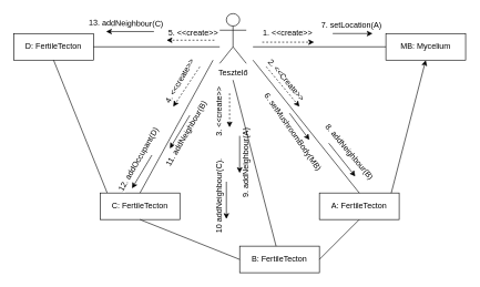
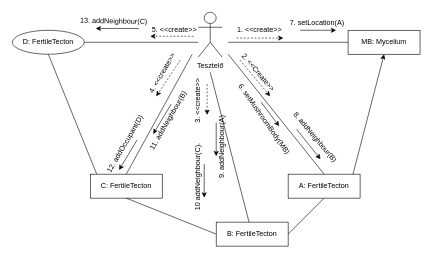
  <mxCell id="0" />
  <mxCell id="1" parent="0" />
  <mxCell id="2" value="C: FertileTecton" style="html=1;whiteSpace=wrap;" parent="1" vertex="1"><mxGeometry x="150" y="290" width="120" height="40" as="geometry" /></mxCell>
  <mxCell id="3" value="A: FertileTecton" style="html=1;whiteSpace=wrap;" parent="1" vertex="1"><mxGeometry x="480" y="290" width="120" height="40" as="geometry" /></mxCell>
  <mxCell id="4" value="MB: Mycelium" style="html=1;whiteSpace=wrap;" parent="1" vertex="1"><mxGeometry x="580" y="50" width="120" height="40" as="geometry" /></mxCell>
  <mxCell id="5" value="" style="endArrow=none;html=1;rounded=0;exitX=0.5;exitY=0;exitDx=0;exitDy=0;entryX=0.25;entryY=1;entryDx=0;entryDy=0;" parent="1" source="2" edge="1"><mxGeometry width="50" height="50" relative="1" as="geometry"><mxPoint x="290" y="140" as="sourcePoint" /><mxPoint x="320" y="90" as="targetPoint" /></mxGeometry></mxCell>
  <mxCell id="6" value="" style="endArrow=none;html=1;rounded=0;entryX=0.75;entryY=1;entryDx=0;entryDy=0;exitX=0.5;exitY=0;exitDx=0;exitDy=0;" parent="1" source="3" edge="1"><mxGeometry width="50" height="50" relative="1" as="geometry"><mxPoint x="310" y="140" as="sourcePoint" /><mxPoint x="380" y="90" as="targetPoint" /></mxGeometry></mxCell>
  <mxCell id="7" value="" style="endArrow=none;html=1;rounded=0;exitX=0;exitY=0.75;exitDx=0;exitDy=0;" parent="1" edge="1"><mxGeometry width="50" height="50" relative="1" as="geometry"><mxPoint x="580" y="70" as="sourcePoint" /><mxPoint x="380" y="70" as="targetPoint" /></mxGeometry></mxCell>
  <mxCell id="8" value="" style="endArrow=classic;html=1;rounded=0;dashed=1;" parent="1" edge="1"><mxGeometry width="50" height="50" relative="1" as="geometry"><mxPoint x="300" y="100" as="sourcePoint" /><mxPoint x="260" y="160" as="targetPoint" /></mxGeometry></mxCell>
  <mxCell id="9" value="4. &amp;lt;&amp;lt;create&amp;gt;&amp;gt;" style="text;html=1;align=center;verticalAlign=middle;resizable=0;points=[];autosize=1;strokeColor=none;fillColor=none;fontSize=12;rotation=-60;" parent="1" vertex="1"><mxGeometry x="220" y="107" width="100" height="30" as="geometry" /></mxCell>
  <mxCell id="10" value="" style="endArrow=classic;html=1;rounded=0;dashed=1;" parent="1" edge="1"><mxGeometry width="50" height="50" relative="1" as="geometry"><mxPoint x="400" y="100" as="sourcePoint" /><mxPoint x="450" y="160" as="targetPoint" /></mxGeometry></mxCell>
  <mxCell id="11" value="2. &amp;lt;&amp;lt;Create&amp;gt;&amp;gt;" style="text;html=1;align=center;verticalAlign=middle;resizable=0;points=[];autosize=1;strokeColor=none;fillColor=none;fontSize=12;rotation=50;" parent="1" vertex="1"><mxGeometry x="380" y="105" width="100" height="30" as="geometry" /></mxCell>
  <mxCell id="12" value="" style="endArrow=classic;html=1;rounded=0;dashed=1;" parent="1" edge="1"><mxGeometry width="50" height="50" relative="1" as="geometry"><mxPoint x="394" y="63" as="sourcePoint" /><mxPoint x="472" y="63" as="targetPoint" /></mxGeometry></mxCell>
  <mxCell id="13" value="1. &amp;lt;&amp;lt;create&amp;gt;&amp;gt;" style="text;html=1;align=center;verticalAlign=middle;resizable=0;points=[];autosize=1;strokeColor=none;fillColor=none;" parent="1" vertex="1"><mxGeometry x="382" y="35" width="100" height="30" as="geometry" /></mxCell>
  <mxCell id="14" value="" style="endArrow=classic;html=1;rounded=0;exitX=0.901;exitY=0.002;exitDx=0;exitDy=0;entryX=0.5;entryY=1;entryDx=0;entryDy=0;exitPerimeter=0;" parent="1" source="3" target="4" edge="1"><mxGeometry width="50" height="50" relative="1" as="geometry"><mxPoint x="500" y="190" as="sourcePoint" /><mxPoint x="550" y="140" as="targetPoint" /></mxGeometry></mxCell>
  <mxCell id="15" value="" style="endArrow=classic;html=1;rounded=0;" parent="1" edge="1"><mxGeometry width="50" height="50" relative="1" as="geometry"><mxPoint x="494" y="215" as="sourcePoint" /><mxPoint x="534" y="265" as="targetPoint" /></mxGeometry></mxCell>
  <mxCell id="16" value="&lt;span&gt;8. addNeighbour(B)&lt;/span&gt;" style="text;html=1;align=center;verticalAlign=middle;resizable=0;points=[];autosize=1;strokeColor=none;fillColor=none;fontSize=12;rotation=50;labelBackgroundColor=default;" parent="1" vertex="1"><mxGeometry x="460" y="213" width="130" height="30" as="geometry" /></mxCell>
  <mxCell id="17" value="" style="endArrow=classic;html=1;rounded=0;" parent="1" edge="1"><mxGeometry width="50" height="50" relative="1" as="geometry"><mxPoint x="228" y="233" as="sourcePoint" /><mxPoint x="198" y="283" as="targetPoint" /></mxGeometry></mxCell>
  <mxCell id="18" value="&lt;span style=&quot;background-color: light-dark(#ffffff, var(--ge-dark-color, #121212));&quot;&gt;12. addOccupant(D)&lt;/span&gt;" style="text;html=1;align=center;verticalAlign=middle;resizable=0;points=[];autosize=1;strokeColor=none;fillColor=none;fontSize=12;rotation=-60;" parent="1" vertex="1"><mxGeometry x="143" y="225" width="130" height="30" as="geometry" /></mxCell>
  <mxCell id="19" value="" style="endArrow=classic;html=1;rounded=0;" parent="1" edge="1"><mxGeometry width="50" height="50" relative="1" as="geometry"><mxPoint x="500" y="50" as="sourcePoint" /><mxPoint x="560" y="50" as="targetPoint" /></mxGeometry></mxCell>
  <mxCell id="20" value="7. setLocation(A)" style="text;html=1;align=center;verticalAlign=middle;resizable=0;points=[];autosize=1;strokeColor=none;fillColor=none;" parent="1" vertex="1"><mxGeometry x="473" y="22" width="110" height="30" as="geometry" /></mxCell>
  <mxCell id="21" value="Tesztelő" style="shape=umlActor;verticalLabelPosition=bottom;verticalAlign=top;html=1;" parent="1" vertex="1"><mxGeometry x="330" y="20" width="40" height="75" as="geometry" /></mxCell>
  <mxCell id="22" value="B: FertileTecton" style="html=1;whiteSpace=wrap;" parent="1" vertex="1"><mxGeometry x="360" y="370" width="120" height="40" as="geometry" /></mxCell>
  <mxCell id="23" value="" style="endArrow=none;html=1;rounded=0;" parent="1" source="22" edge="1"><mxGeometry width="50" height="50" relative="1" as="geometry"><mxPoint x="300" y="170" as="sourcePoint" /><mxPoint x="350" y="120" as="targetPoint" /></mxGeometry></mxCell>
  <mxCell id="24" value="" style="endArrow=none;html=1;rounded=0;entryX=0.5;entryY=1;entryDx=0;entryDy=0;exitX=0;exitY=0.5;exitDx=0;exitDy=0;" parent="1" source="22" target="2" edge="1"><mxGeometry width="50" height="50" relative="1" as="geometry"><mxPoint x="190" y="380" as="sourcePoint" /><mxPoint x="240" y="330" as="targetPoint" /></mxGeometry></mxCell>
  <mxCell id="25" value="" style="endArrow=none;html=1;rounded=0;exitX=1;exitY=0.5;exitDx=0;exitDy=0;" parent="1" source="22" edge="1"><mxGeometry width="50" height="50" relative="1" as="geometry"><mxPoint x="490" y="380" as="sourcePoint" /><mxPoint x="540" y="330" as="targetPoint" /></mxGeometry></mxCell>
  <mxCell id="26" value="&lt;span style=&quot;background-color: transparent; color: light-dark(rgb(0, 0, 0), rgb(255, 255, 255));&quot;&gt;3. &amp;lt;&amp;lt;create&amp;gt;&amp;gt;&lt;/span&gt;" style="text;html=1;align=center;verticalAlign=middle;resizable=0;points=[];autosize=1;strokeColor=none;fillColor=none;rotation=-90;fontSize=12;" parent="1" vertex="1"><mxGeometry x="280" y="153" width="100" height="30" as="geometry" /></mxCell>
  <mxCell id="27" value="" style="endArrow=classic;html=1;rounded=0;entryX=0.268;entryY=0.995;entryDx=0;entryDy=0;entryPerimeter=0;dashed=1;exitX=0.78;exitY=0.995;exitDx=0;exitDy=0;exitPerimeter=0;" parent="1" source="26" target="26" edge="1"><mxGeometry width="50" height="50" relative="1" as="geometry"><mxPoint x="340" y="145" as="sourcePoint" /><mxPoint x="390" y="95" as="targetPoint" /></mxGeometry></mxCell>
  <mxCell id="28" value="&lt;span style=&quot;background-color: transparent; color: light-dark(rgb(0, 0, 0), rgb(255, 255, 255));&quot;&gt;9. addNeighbour(A)&lt;/span&gt;" style="text;html=1;align=center;verticalAlign=middle;resizable=0;points=[];autosize=1;strokeColor=none;fillColor=none;rotation=-90;fontSize=12;" parent="1" vertex="1"><mxGeometry x="305" y="230" width="130" height="30" as="geometry" /></mxCell>
  <mxCell id="29" value="10 addNeighbour(C)." style="text;html=1;align=center;verticalAlign=middle;resizable=0;points=[];autosize=1;strokeColor=none;fillColor=none;rotation=-90;fontSize=12;" parent="1" vertex="1"><mxGeometry x="259" y="280" width="140" height="30" as="geometry" /></mxCell>
  <mxCell id="30" value="" style="endArrow=classic;html=1;rounded=0;entryX=0.268;entryY=0.995;entryDx=0;entryDy=0;entryPerimeter=0;" parent="1" edge="1"><mxGeometry width="50" height="50" relative="1" as="geometry"><mxPoint x="340" y="273" as="sourcePoint" /><mxPoint x="340" y="329" as="targetPoint" /></mxGeometry></mxCell>
  <mxCell id="31" value="" style="endArrow=classic;html=1;rounded=0;entryX=0.268;entryY=0.995;entryDx=0;entryDy=0;entryPerimeter=0;" parent="1" edge="1"><mxGeometry width="50" height="50" relative="1" as="geometry"><mxPoint x="360" y="204" as="sourcePoint" /><mxPoint x="360" y="260" as="targetPoint" /></mxGeometry></mxCell>
  <mxCell id="32" value="" style="endArrow=classic;html=1;rounded=0;" parent="1" edge="1"><mxGeometry width="50" height="50" relative="1" as="geometry"><mxPoint x="285" y="173" as="sourcePoint" /><mxPoint x="255" y="223" as="targetPoint" /></mxGeometry></mxCell>
  <mxCell id="33" value="&lt;span style=&quot;background-color: light-dark(#ffffff, var(--ge-dark-color, #121212));&quot;&gt;11&lt;/span&gt;&lt;span style=&quot;background-color: light-dark(#ffffff, var(--ge-dark-color, #121212)); color: light-dark(rgb(0, 0, 0), rgb(255, 255, 255));&quot;&gt;. addNeighbour(B)&lt;/span&gt;" style="text;html=1;align=center;verticalAlign=middle;resizable=0;points=[];autosize=1;strokeColor=none;fillColor=none;fontSize=12;rotation=-60;" parent="1" vertex="1"><mxGeometry x="215" y="186" width="130" height="30" as="geometry" /></mxCell>
  <mxCell id="34" value="" style="endArrow=classic;html=1;rounded=0;" parent="1" edge="1"><mxGeometry width="50" height="50" relative="1" as="geometry"><mxPoint x="435" y="170" as="sourcePoint" /><mxPoint x="465" y="210" as="targetPoint" /></mxGeometry></mxCell>
  <mxCell id="35" value="&lt;span&gt;6. setMushroomBody(MB)&lt;/span&gt;" style="text;html=1;align=center;verticalAlign=middle;resizable=0;points=[];autosize=1;strokeColor=none;fillColor=none;fontSize=12;rotation=55;labelBackgroundColor=default;" parent="1" vertex="1"><mxGeometry x="360" y="183" width="160" height="30" as="geometry" /></mxCell>
- <mxCell id="36" value="D: FertileTecton" style="html=1;whiteSpace=wrap;" parent="1" vertex="1"><mxGeometry x="20" y="50" width="120" height="40" as="geometry" /></mxCell>
+ <mxCell id="36" value="D: FertileTecton" style="ellipse;html=1;whiteSpace=wrap;" parent="1" vertex="1"><mxGeometry x="20" y="50" width="120" height="40" as="geometry" /></mxCell>
  <mxCell id="37" value="" style="endArrow=none;html=1;rounded=0;exitX=1;exitY=0.5;exitDx=0;exitDy=0;" parent="1" source="36" edge="1"><mxGeometry width="50" height="50" relative="1" as="geometry"><mxPoint x="280" y="120" as="sourcePoint" /><mxPoint x="330" y="70" as="targetPoint" /></mxGeometry></mxCell>
  <mxCell id="38" value="" style="endArrow=none;html=1;rounded=0;exitX=0.088;exitY=-0.01;exitDx=0;exitDy=0;entryX=0.5;entryY=1;entryDx=0;entryDy=0;exitPerimeter=0;" parent="1" source="2" target="36" edge="1"><mxGeometry width="50" height="50" relative="1" as="geometry"><mxPoint x="30" y="140" as="sourcePoint" /><mxPoint x="80" y="90" as="targetPoint" /></mxGeometry></mxCell>
  <mxCell id="39" value="5. &amp;lt;&amp;lt;create&amp;gt;&amp;gt;" style="text;html=1;align=center;verticalAlign=middle;resizable=0;points=[];autosize=1;strokeColor=none;fillColor=none;" parent="1" vertex="1"><mxGeometry x="240" y="35" width="100" height="30" as="geometry" /></mxCell>
  <mxCell id="40" value="" style="endArrow=classic;html=1;rounded=0;dashed=1;" parent="1" edge="1"><mxGeometry width="50" height="50" relative="1" as="geometry"><mxPoint x="322" y="60" as="sourcePoint" /><mxPoint x="250" y="60" as="targetPoint" /></mxGeometry></mxCell>
  <mxCell id="41" value="&lt;span style=&quot;background-color: light-dark(#ffffff, var(--ge-dark-color, #121212));&quot;&gt;13&lt;/span&gt;&lt;span style=&quot;background-color: light-dark(#ffffff, var(--ge-dark-color, #121212)); color: light-dark(rgb(0, 0, 0), rgb(255, 255, 255));&quot;&gt;. addNeighbour(C)&lt;/span&gt;" style="text;html=1;align=center;verticalAlign=middle;resizable=0;points=[];autosize=1;strokeColor=none;fillColor=none;fontSize=12;rotation=1;" parent="1" vertex="1"><mxGeometry x="119" y="20" width="140" height="30" as="geometry" /></mxCell>
  <mxCell id="42" value="" style="endArrow=classic;html=1;rounded=0;" parent="1" edge="1"><mxGeometry width="50" height="50" relative="1" as="geometry"><mxPoint x="231" y="47" as="sourcePoint" /><mxPoint x="159" y="47" as="targetPoint" /></mxGeometry></mxCell>
